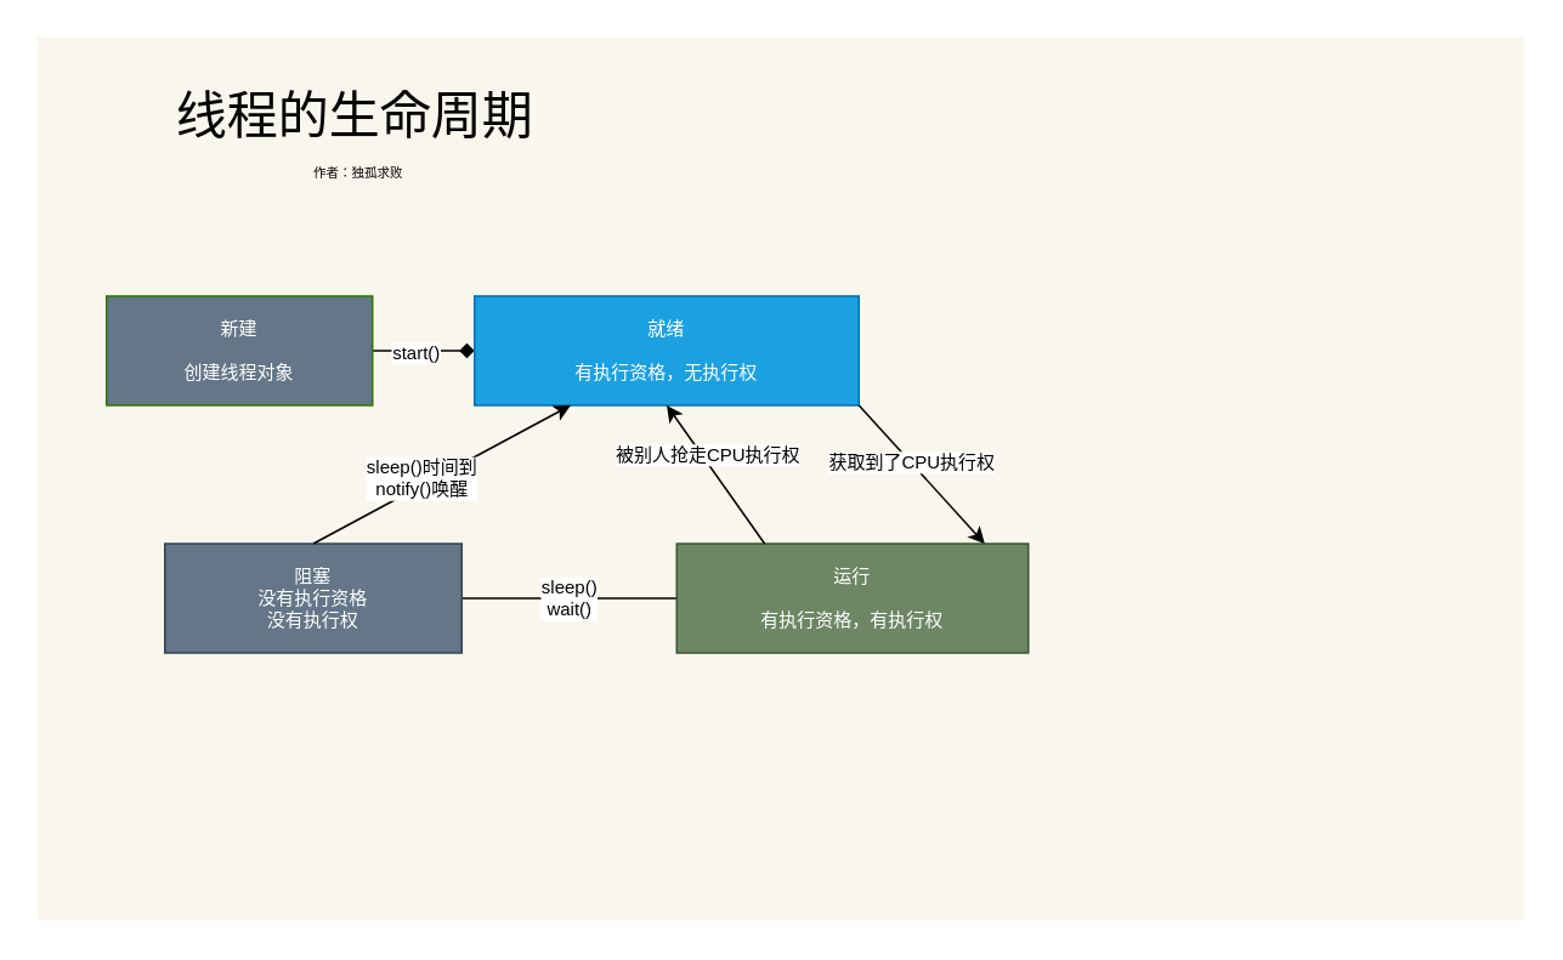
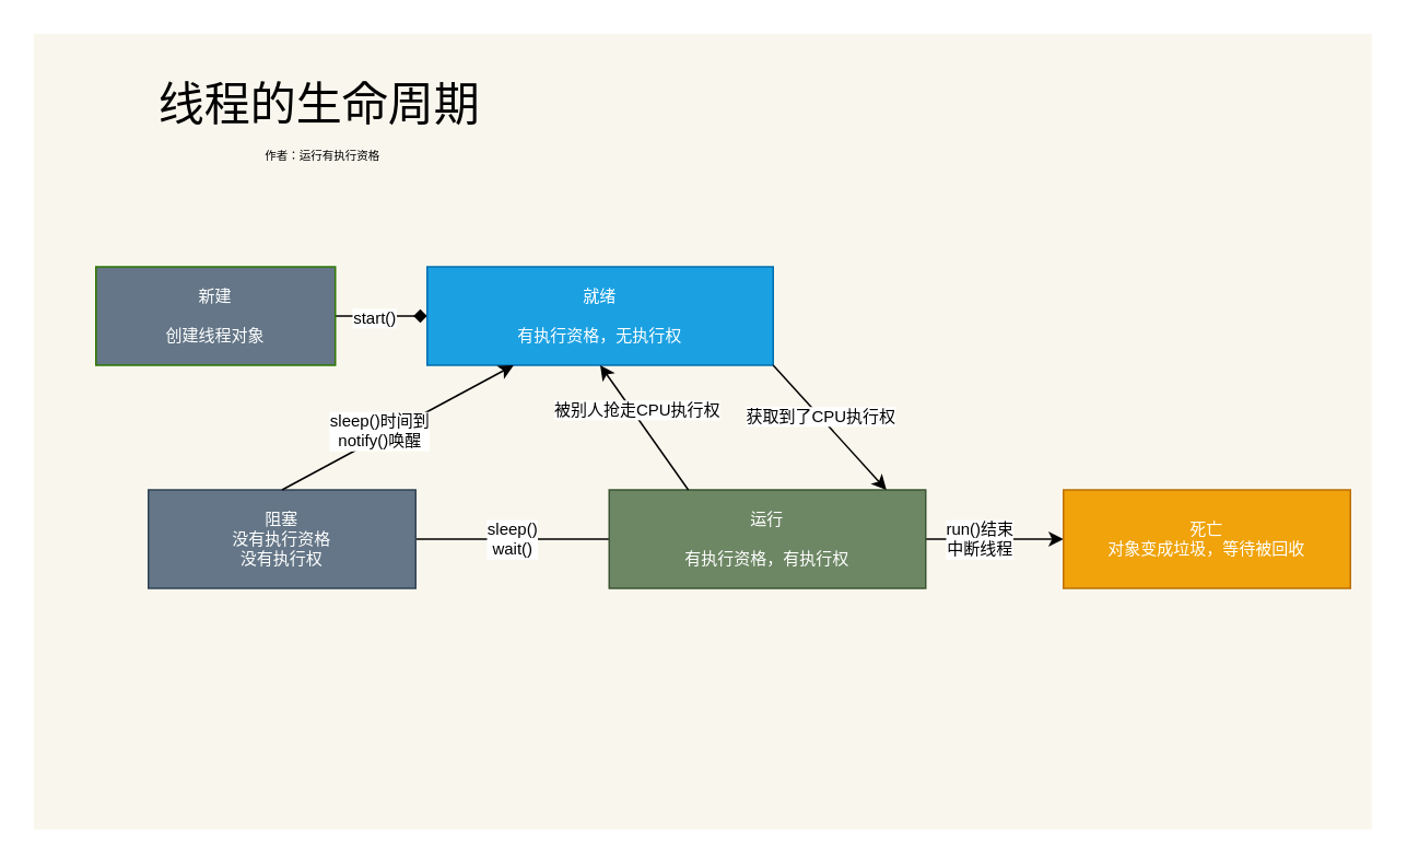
  <mxCell id="0" />
  <mxCell id="1" parent="0" />
  <mxCell id="2" value="" style="rounded=0;whiteSpace=wrap;html=1;fontSize=28;fillColor=#f9f7ed;strokeColor=none;" vertex="1" parent="1"><mxGeometry x="20" y="20" width="816" height="485" as="geometry" /></mxCell>
  <mxCell id="3" style="edgeStyle=orthogonalEdgeStyle;rounded=0;orthogonalLoop=1;jettySize=auto;html=1;entryX=0;entryY=0.5;entryDx=0;entryDy=0;fontSize=10;endArrow=diamond;" edge="1" parent="1" source="5" target="6"><mxGeometry relative="1" as="geometry" /></mxCell>
  <mxCell id="4" value="start()" style="text;html=1;align=center;verticalAlign=middle;resizable=0;points=[];labelBackgroundColor=#ffffff;fontSize=10;" vertex="1" connectable="0" parent="3"><mxGeometry x="-0.185" relative="1" as="geometry"><mxPoint as="offset" /></mxGeometry></mxCell>
  <mxCell id="5" value="新建&lt;br style=&quot;font-size: 10px;&quot;&gt;&lt;br style=&quot;font-size: 10px;&quot;&gt;创建线程对象" style="rounded=0;whiteSpace=wrap;html=1;fontSize=10;fillColor=#647687;strokeColor=#2D7600;fontColor=#ffffff;" vertex="1" parent="1"><mxGeometry x="58" y="162" width="146" height="60" as="geometry" /></mxCell>
  <mxCell id="6" value="就绪&lt;br style=&quot;font-size: 10px;&quot;&gt;&lt;br style=&quot;font-size: 10px;&quot;&gt;有执行资格，无执行权&lt;br style=&quot;font-size: 10px;&quot;&gt;" style="rounded=0;whiteSpace=wrap;html=1;fontSize=10;fillColor=#1ba1e2;strokeColor=#006EAF;fontColor=#ffffff;" vertex="1" parent="1"><mxGeometry x="260" y="162" width="211" height="60" as="geometry" /></mxCell>
+ <mxCell id="7" value="run()结束&lt;br style=&quot;font-size: 10px;&quot;&gt;中断线程" style="edgeStyle=orthogonalEdgeStyle;rounded=0;orthogonalLoop=1;jettySize=auto;html=1;fontSize=10;" edge="1" parent="1" source="9" target="12"><mxGeometry x="-0.212" relative="1" as="geometry"><mxPoint as="offset" /></mxGeometry></mxCell>
  <mxCell id="8" value="sleep()&lt;br style=&quot;font-size: 10px;&quot;&gt;wait()" style="edgeStyle=orthogonalEdgeStyle;rounded=0;orthogonalLoop=1;jettySize=auto;html=1;entryX=1;entryY=0.5;entryDx=0;entryDy=0;fontSize=10;endArrow=none;" edge="1" parent="1" source="9" target="13"><mxGeometry relative="1" as="geometry" /></mxCell>
  <mxCell id="9" value="运行&lt;br style=&quot;font-size: 10px;&quot;&gt;&lt;br style=&quot;font-size: 10px;&quot;&gt;有执行资格，有执行权" style="rounded=0;whiteSpace=wrap;html=1;fontSize=10;fillColor=#6d8764;strokeColor=#3A5431;fontColor=#ffffff;" vertex="1" parent="1"><mxGeometry x="371" y="298" width="193" height="60" as="geometry" /></mxCell>
  <mxCell id="10" value="" style="endArrow=classic;html=1;exitX=1;exitY=1;exitDx=0;exitDy=0;entryX=0.876;entryY=0;entryDx=0;entryDy=0;entryPerimeter=0;fontSize=10;" edge="1" parent="1" source="6" target="9"><mxGeometry width="50" height="50" relative="1" as="geometry"><mxPoint x="400" y="474" as="sourcePoint" /><mxPoint x="450" y="424" as="targetPoint" /></mxGeometry></mxCell>
  <mxCell id="11" value="获取到了CPU执行权" style="text;html=1;align=center;verticalAlign=middle;resizable=0;points=[];labelBackgroundColor=#ffffff;fontSize=10;" vertex="1" connectable="0" parent="10"><mxGeometry x="-0.178" y="1" relative="1" as="geometry"><mxPoint as="offset" /></mxGeometry></mxCell>
+ <mxCell id="12" value="死亡&lt;br style=&quot;font-size: 10px;&quot;&gt;对象变成垃圾，等待被回收" style="rounded=0;whiteSpace=wrap;html=1;fontSize=10;fillColor=#f0a30a;strokeColor=#BD7000;fontColor=#ffffff;" vertex="1" parent="1"><mxGeometry x="648" y="298" width="175" height="60" as="geometry" /></mxCell>
  <mxCell id="13" value="阻塞&lt;br style=&quot;font-size: 10px;&quot;&gt;没有执行资格&lt;br style=&quot;font-size: 10px;&quot;&gt;没有执行权" style="rounded=0;whiteSpace=wrap;html=1;fontSize=10;fillColor=#647687;strokeColor=#314354;fontColor=#ffffff;" vertex="1" parent="1"><mxGeometry x="90" y="298" width="163" height="60" as="geometry" /></mxCell>
  <mxCell id="14" value="" style="endArrow=classic;html=1;exitX=0.5;exitY=0;exitDx=0;exitDy=0;entryX=0.25;entryY=1;entryDx=0;entryDy=0;fontSize=10;" edge="1" parent="1" source="13" target="6"><mxGeometry width="50" height="50" relative="1" as="geometry"><mxPoint x="400" y="478" as="sourcePoint" /><mxPoint x="450" y="428" as="targetPoint" /></mxGeometry></mxCell>
  <mxCell id="15" value="sleep()时间到&lt;br style=&quot;font-size: 10px;&quot;&gt;notify()唤醒" style="text;html=1;align=center;verticalAlign=middle;resizable=0;points=[];labelBackgroundColor=#ffffff;fontSize=10;" vertex="1" connectable="0" parent="14"><mxGeometry x="-0.136" y="4" relative="1" as="geometry"><mxPoint as="offset" /></mxGeometry></mxCell>
  <mxCell id="16" value="线程的生命周期" style="text;html=1;strokeColor=none;fillColor=none;align=center;verticalAlign=middle;whiteSpace=wrap;rounded=0;fontSize=28;" vertex="1" parent="1"><mxGeometry x="58" y="41" width="273" height="44" as="geometry" /></mxCell>
  <mxCell id="17" value="" style="endArrow=classic;html=1;entryX=0.5;entryY=1;entryDx=0;entryDy=0;exitX=0.25;exitY=0;exitDx=0;exitDy=0;fontSize=10;" edge="1" parent="1" source="9" target="6"><mxGeometry width="50" height="50" relative="1" as="geometry"><mxPoint x="400" y="264" as="sourcePoint" /><mxPoint x="450" y="214" as="targetPoint" /></mxGeometry></mxCell>
  <mxCell id="18" value="被别人抢走CPU执行权" style="text;html=1;align=center;verticalAlign=middle;resizable=0;points=[];labelBackgroundColor=#ffffff;fontSize=10;" vertex="1" connectable="0" parent="17"><mxGeometry x="0.24" y="-3" relative="1" as="geometry"><mxPoint x="-1" as="offset" /></mxGeometry></mxCell>
- <mxCell id="19" value="作者：独孤求败" style="text;html=1;strokeColor=none;fillColor=none;align=center;verticalAlign=middle;whiteSpace=wrap;rounded=0;fontSize=7;" vertex="1" parent="1"><mxGeometry x="151.5" y="85" width="88.5" height="20" as="geometry" /></mxCell>
+ <mxCell id="19" value="作者：运行有执行资格" style="text;html=1;strokeColor=none;fillColor=none;align=center;verticalAlign=middle;whiteSpace=wrap;rounded=0;fontSize=7;" vertex="1" parent="1"><mxGeometry x="151.5" y="85" width="88.5" height="20" as="geometry" /></mxCell>
